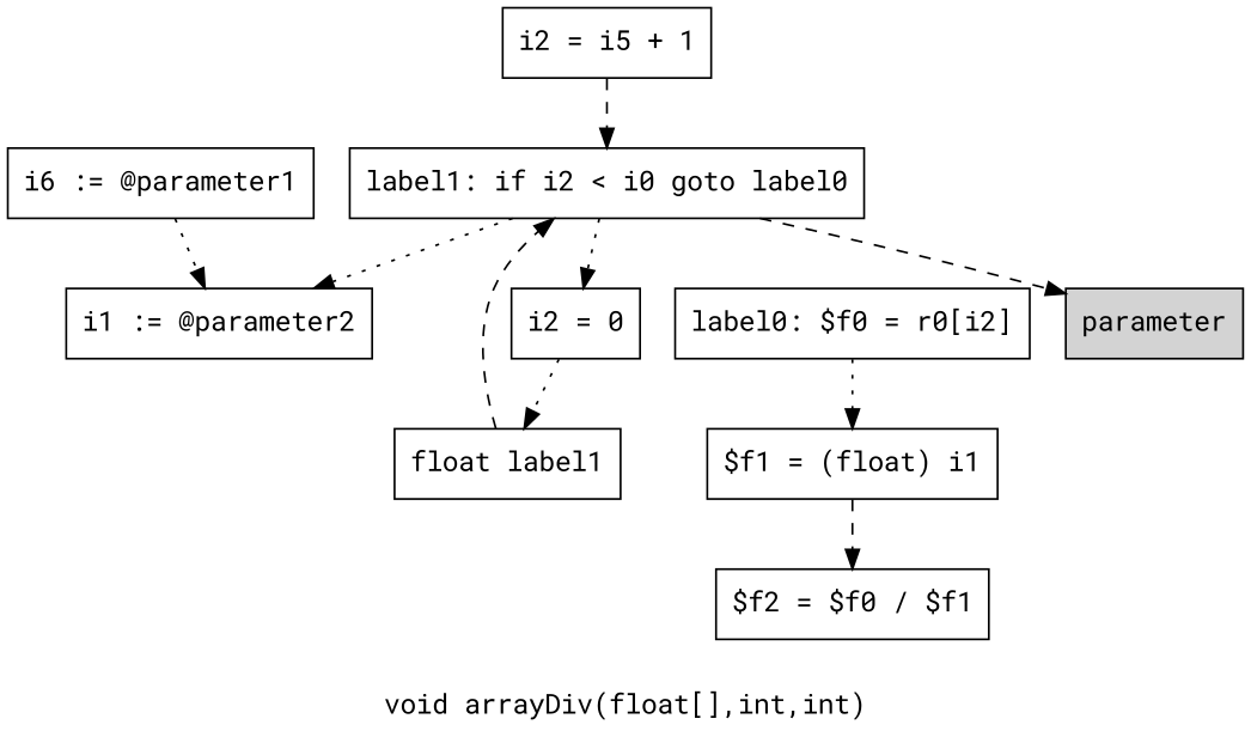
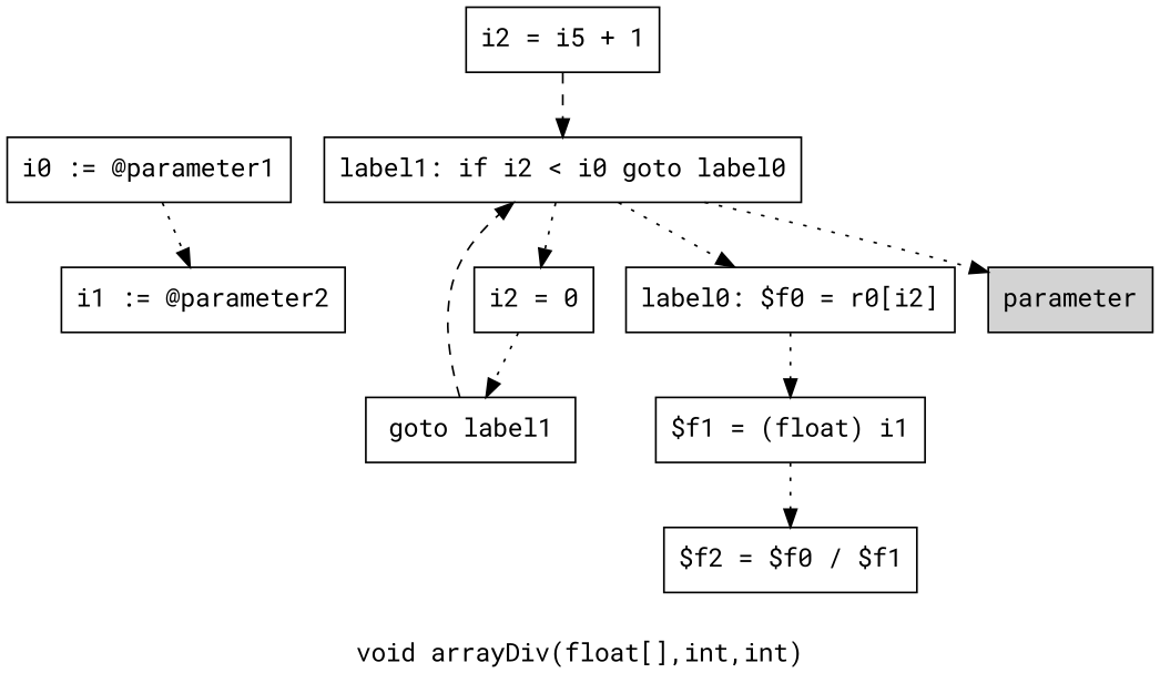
  digraph {
    fontname="Roboto Mono"
    label="void arrayDiv(float[],int,int)"
    node [fontname="Roboto Mono" shape=box]
    edge [fontname="Roboto Mono" style=dotted]
-   n1 [label="i6 := @parameter1"]
+   n1 [label="i0 := @parameter1"]
    n2 [label="i1 := @parameter2"]
    n3 [label="i2 = 0"]
-   n4 [label="float label1"]
+   n4 [label="goto label1"]
    n5 [label="label1: if i2 < i0 goto label0"]
    n6 [label="label0: $f0 = r0[i2]"]
    n7 [fillcolor=lightgray label=parameter style=filled]
    n8 [label="$f1 = (float) i1"]
    n9 [label="$f2 = $f0 / $f1"]
    n10 [label="i2 = i5 + 1"]
    n1 -> n2
    n3 -> n4
    n4 -> n5 [style=dashed]
    n5 -> n3
-   n5 -> n2
-   n5 -> n7 [style=dashed]
+   n5 -> n6
+   n5 -> n7
    n6 -> n8
-   n8 -> n9 [style=dashed]
+   n8 -> n9
    n10 -> n5 [style=dashed]
  }
